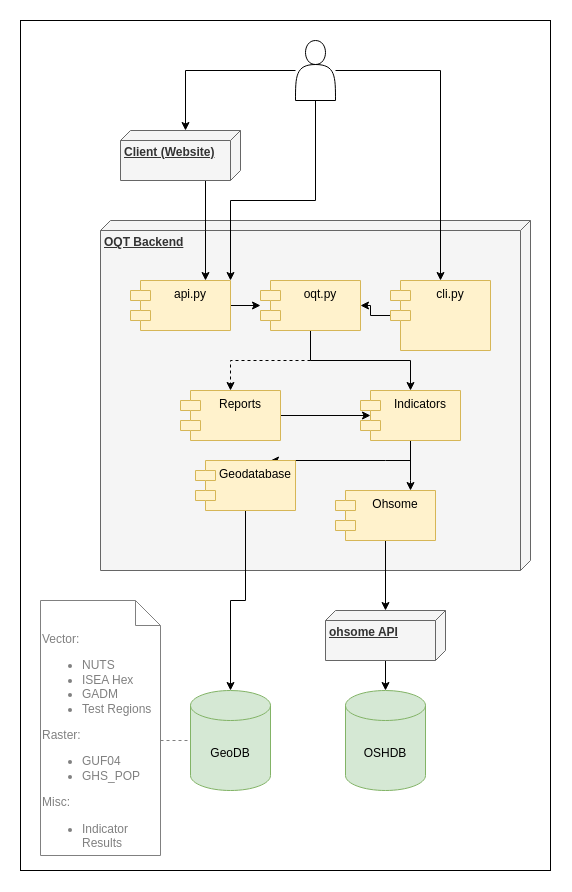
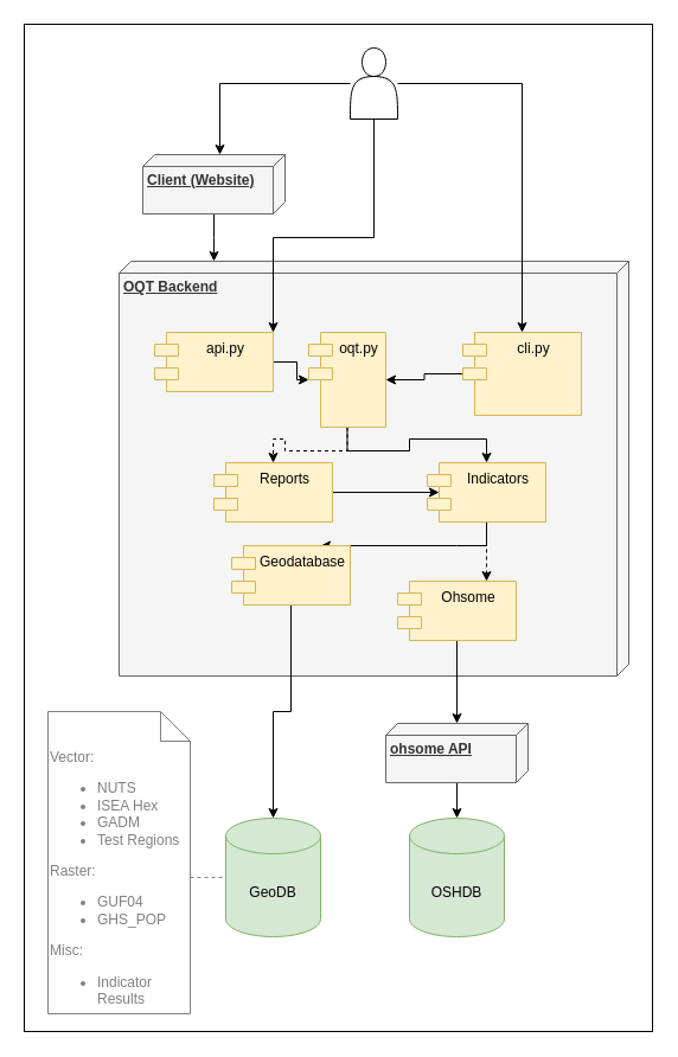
  <mxCell id="0" />
  <mxCell id="1" parent="0" />
  <mxCell id="2" value="" style="rounded=0;whiteSpace=wrap;html=1;" vertex="1" parent="1"><mxGeometry width="530" height="850" as="geometry" x="20" y="20" /></mxCell>
  <mxCell id="3" value="&lt;b&gt;OQT Backend&lt;/b&gt;" style="verticalAlign=top;align=left;spacingTop=8;spacingLeft=2;spacingRight=12;shape=cube;size=10;direction=south;fontStyle=4;html=1;fillColor=#f5f5f5;strokeColor=#666666;fontColor=#333333;" parent="1" vertex="1"><mxGeometry x="100" y="220" width="430" height="350" as="geometry" /></mxCell>
  <mxCell id="4" style="edgeStyle=orthogonalEdgeStyle;rounded=0;orthogonalLoop=1;jettySize=auto;html=1;" parent="1" source="5" target="8" edge="1"><mxGeometry relative="1" as="geometry" /></mxCell>
  <mxCell id="5" value="api.py" style="shape=module;align=left;spacingLeft=20;align=center;verticalAlign=top;fillColor=#fff2cc;strokeColor=#d6b656;" parent="1" vertex="1"><mxGeometry x="130" y="280" width="100" height="50" as="geometry" /></mxCell>
  <mxCell id="6" style="edgeStyle=orthogonalEdgeStyle;rounded=0;orthogonalLoop=1;jettySize=auto;html=1;exitX=0.5;exitY=1;exitDx=0;exitDy=0;entryX=0.5;entryY=0;entryDx=0;entryDy=0;dashed=1;" parent="1" source="8" target="12" edge="1"><mxGeometry relative="1" as="geometry" /></mxCell>
  <mxCell id="7" style="edgeStyle=orthogonalEdgeStyle;rounded=0;orthogonalLoop=1;jettySize=auto;html=1;exitX=0.5;exitY=1;exitDx=0;exitDy=0;" parent="1" source="8" target="15" edge="1"><mxGeometry relative="1" as="geometry"><mxPoint x="330" y="370" as="targetPoint" /></mxGeometry></mxCell>
- <mxCell id="8" value="oqt.py" style="shape=module;align=left;spacingLeft=20;align=center;verticalAlign=top;fillColor=#fff2cc;strokeColor=#d6b656;" parent="1" vertex="1"><mxGeometry x="260" y="280" width="100" height="50" as="geometry" /></mxCell>
+ <mxCell id="8" value="oqt.py" style="shape=module;align=left;spacingLeft=20;align=center;verticalAlign=top;fillColor=#fff2cc;strokeColor=#d6b656;" parent="1" vertex="1"><mxGeometry x="260" y="280" width="65" height="80" as="geometry" /></mxCell>
  <mxCell id="9" style="edgeStyle=orthogonalEdgeStyle;rounded=0;orthogonalLoop=1;jettySize=auto;html=1;entryX=1;entryY=0.5;entryDx=0;entryDy=0;" parent="1" source="10" target="8" edge="1"><mxGeometry relative="1" as="geometry" /></mxCell>
  <mxCell id="10" value="cli.py" style="shape=module;align=left;spacingLeft=20;align=center;verticalAlign=top;fillColor=#fff2cc;strokeColor=#d6b656;" parent="1" vertex="1"><mxGeometry x="390" y="280" width="100" height="70" as="geometry" /></mxCell>
  <mxCell id="11" style="edgeStyle=orthogonalEdgeStyle;rounded=0;orthogonalLoop=1;jettySize=auto;html=1;entryX=0.1;entryY=0.5;entryDx=0;entryDy=0;entryPerimeter=0;" parent="1" source="12" target="15" edge="1"><mxGeometry relative="1" as="geometry" /></mxCell>
  <mxCell id="12" value="Reports" style="shape=module;align=left;spacingLeft=20;align=center;verticalAlign=top;fillColor=#fff2cc;strokeColor=#d6b656;" parent="1" vertex="1"><mxGeometry x="180" y="390" width="100" height="50" as="geometry" /></mxCell>
- <mxCell id="13" value="" style="edgeStyle=orthogonalEdgeStyle;rounded=0;orthogonalLoop=1;jettySize=auto;html=1;entryX=0.75;entryY=0;entryDx=0;entryDy=0;exitX=0.75;exitY=1;exitDx=0;exitDy=0;" parent="1" source="15" target="27" edge="1"><mxGeometry relative="1" as="geometry"><mxPoint x="385" y="500" as="targetPoint" /><Array as="points"><mxPoint x="410" y="480" /><mxPoint x="410" y="480" /></Array></mxGeometry></mxCell>
+ <mxCell id="13" value="" style="edgeStyle=orthogonalEdgeStyle;rounded=0;orthogonalLoop=1;jettySize=auto;html=1;entryX=0.75;entryY=0;entryDx=0;entryDy=0;exitX=0.75;exitY=1;exitDx=0;exitDy=0;dashed=1;" parent="1" source="15" target="27" edge="1"><mxGeometry relative="1" as="geometry"><mxPoint x="385" y="500" as="targetPoint" /><Array as="points"><mxPoint x="410" y="480" /><mxPoint x="410" y="480" /></Array></mxGeometry></mxCell>
  <mxCell id="14" style="edgeStyle=orthogonalEdgeStyle;rounded=0;orthogonalLoop=1;jettySize=auto;html=1;exitX=0.5;exitY=1;exitDx=0;exitDy=0;entryX=0.75;entryY=0;entryDx=0;entryDy=0;" parent="1" source="15" target="29" edge="1"><mxGeometry relative="1" as="geometry"><mxPoint x="236.8" y="594.35" as="targetPoint" /><Array as="points"><mxPoint x="385" y="460" /><mxPoint x="255" y="460" /></Array></mxGeometry></mxCell>
  <mxCell id="15" value="Indicators" style="shape=module;align=left;spacingLeft=20;align=center;verticalAlign=top;fillColor=#fff2cc;strokeColor=#d6b656;" parent="1" vertex="1"><mxGeometry x="360" y="390" width="100" height="50" as="geometry" /></mxCell>
  <mxCell id="16" style="edgeStyle=orthogonalEdgeStyle;rounded=0;orthogonalLoop=1;jettySize=auto;html=1;entryX=0;entryY=0;entryDx=0;entryDy=55;entryPerimeter=0;" parent="1" source="19" target="21" edge="1"><mxGeometry relative="1" as="geometry" /></mxCell>
  <mxCell id="17" style="edgeStyle=orthogonalEdgeStyle;rounded=0;orthogonalLoop=1;jettySize=auto;html=1;" parent="1" source="19" target="10" edge="1"><mxGeometry relative="1" as="geometry" /></mxCell>
  <mxCell id="18" style="edgeStyle=orthogonalEdgeStyle;rounded=0;orthogonalLoop=1;jettySize=auto;html=1;exitX=0.5;exitY=1;exitDx=0;exitDy=0;entryX=1;entryY=0;entryDx=0;entryDy=0;" edge="1" parent="1" source="19" target="5"><mxGeometry relative="1" as="geometry"><Array as="points"><mxPoint x="315" y="200" /><mxPoint x="230" y="200" /></Array></mxGeometry></mxCell>
  <mxCell id="19" value="" style="shape=actor;whiteSpace=wrap;html=1;flipH=1;" parent="1" vertex="1"><mxGeometry x="295" y="40" width="40" height="60" as="geometry" /></mxCell>
- <mxCell id="20" value="" style="rounded=0;orthogonalLoop=1;jettySize=auto;html=1;entryX=0.75;entryY=0;entryDx=0;entryDy=0;edgeStyle=elbowEdgeStyle;" parent="1" source="21" target="5" edge="1"><mxGeometry relative="1" as="geometry" /></mxCell>
+ <mxCell id="20" value="" style="rounded=0;orthogonalLoop=1;jettySize=auto;html=1;edgeStyle=elbowEdgeStyle;" parent="1" source="21" target="3" edge="1"><mxGeometry relative="1" as="geometry" /></mxCell>
  <mxCell id="21" value="&lt;b&gt;Client (Website)&lt;/b&gt;" style="verticalAlign=top;align=left;spacingTop=8;spacingLeft=2;spacingRight=12;shape=cube;size=10;direction=south;fontStyle=4;html=1;fillColor=#f5f5f5;strokeColor=#666666;fontColor=#333333;" parent="1" vertex="1"><mxGeometry x="120" y="130" width="120" height="50" as="geometry" /></mxCell>
  <mxCell id="22" value="OSHDB" style="shape=cylinder3;whiteSpace=wrap;html=1;boundedLbl=1;backgroundOutline=1;size=15;strokeColor=#82b366;fillColor=#d5e8d4;" parent="1" vertex="1"><mxGeometry x="345" y="690" width="80" height="100" as="geometry" /></mxCell>
  <mxCell id="23" value="" style="edgeStyle=orthogonalEdgeStyle;rounded=0;orthogonalLoop=1;jettySize=auto;html=1;strokeColor=#000000;startArrow=classic;startFill=1;endArrow=none;endFill=0;" parent="1" source="25" target="27" edge="1"><mxGeometry relative="1" as="geometry" /></mxCell>
  <mxCell id="24" value="" style="edgeStyle=orthogonalEdgeStyle;rounded=0;orthogonalLoop=1;jettySize=auto;html=1;startArrow=none;startFill=0;endArrow=classic;endFill=1;strokeColor=#000000;" parent="1" source="25" target="22" edge="1"><mxGeometry relative="1" as="geometry" /></mxCell>
  <mxCell id="25" value="&lt;b&gt;ohsome API&lt;/b&gt;" style="verticalAlign=top;align=left;spacingTop=8;spacingLeft=2;spacingRight=12;shape=cube;size=10;direction=south;fontStyle=4;html=1;fillColor=#f5f5f5;strokeColor=#666666;fontColor=#333333;" parent="1" vertex="1"><mxGeometry x="325" y="610" width="120" height="50" as="geometry" /></mxCell>
  <mxCell id="26" value="GeoDB" style="shape=cylinder3;whiteSpace=wrap;html=1;boundedLbl=1;backgroundOutline=1;size=15;strokeColor=#82b366;fillColor=#d5e8d4;" parent="1" vertex="1"><mxGeometry x="190" y="690" width="80" height="100" as="geometry" /></mxCell>
  <mxCell id="27" value="Ohsome" style="shape=module;align=left;spacingLeft=20;align=center;verticalAlign=top;fillColor=#fff2cc;strokeColor=#d6b656;" parent="1" vertex="1"><mxGeometry x="335" y="490" width="100" height="50" as="geometry" /></mxCell>
  <mxCell id="28" style="edgeStyle=orthogonalEdgeStyle;rounded=0;orthogonalLoop=1;jettySize=auto;html=1;exitX=0.5;exitY=1;exitDx=0;exitDy=0;entryX=0.5;entryY=0;entryDx=0;entryDy=0;entryPerimeter=0;" parent="1" source="29" target="26" edge="1"><mxGeometry relative="1" as="geometry" /></mxCell>
  <mxCell id="29" value="Geodatabase" style="shape=module;align=left;spacingLeft=20;align=center;verticalAlign=top;fillColor=#fff2cc;strokeColor=#d6b656;" parent="1" vertex="1"><mxGeometry x="195" y="460" width="100" height="50" as="geometry" /></mxCell>
  <mxCell id="30" style="edgeStyle=orthogonalEdgeStyle;rounded=0;orthogonalLoop=1;jettySize=auto;html=1;exitX=0;exitY=0;exitDx=120;exitDy=140;exitPerimeter=0;entryX=0;entryY=0.5;entryDx=0;entryDy=0;entryPerimeter=0;fontColor=#808080;endArrow=none;endFill=0;dashed=1;strokeColor=#808080;" parent="1" source="31" target="26" edge="1"><mxGeometry relative="1" as="geometry" /></mxCell>
  <mxCell id="31" value="Vector:&lt;ul&gt;&lt;li&gt;NUTS&lt;/li&gt;&lt;li&gt;ISEA Hex&lt;/li&gt;&lt;li&gt;GADM&lt;/li&gt;&lt;li&gt;Test Regions&lt;/li&gt;&lt;/ul&gt;Raster:&lt;ul&gt;&lt;li&gt;GUF04&lt;/li&gt;&lt;li&gt;GHS_POP&lt;/li&gt;&lt;/ul&gt;&lt;div&gt;Misc:&lt;/div&gt;&lt;div&gt;&lt;ul&gt;&lt;li&gt;Indicator Results&lt;/li&gt;&lt;/ul&gt;&lt;/div&gt;" style="shape=note2;boundedLbl=1;whiteSpace=wrap;html=1;size=25;verticalAlign=top;align=left;strokeColor=#808080;fontColor=#808080;" parent="1" vertex="1"><mxGeometry x="40" y="600" width="120" height="255" as="geometry" /></mxCell>
